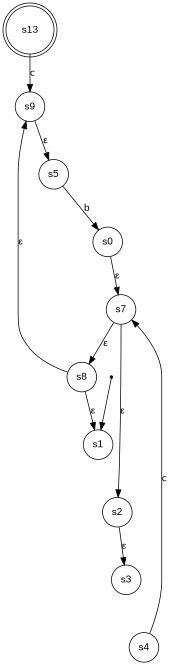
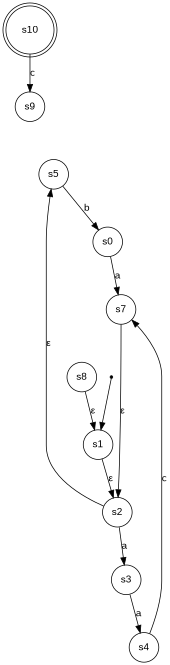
  digraph {
    fontname="Liberation Sans"
    rankdir=TB
    node [fontname="Liberation Sans" shape=circle]
    edge [fontname="Liberation Sans"]
-   s10 [shape=doublecircle label=s13]
+   s10 [shape=doublecircle]
    s9
    s8
    s1
    s2
    s3
    s5
    s4
    n9 [label=s0]
    s7
    "" [shape=point]
    s10 -> s9 [label=c]
-   s8 -> s9 [label="ε"]
    s8 -> s1 [label="ε"]
-   s2 -> s3 [label="ε"]
-   s9 -> s5 [label="ε"]
+   s1 -> s2 [label="ε"]
+   s2 -> s3 [label=a]
+   s2 -> s5 [label="ε"]
+   s3 -> s4 [label=a]
    s5 -> n9 [label=b]
    s4 -> s7 [label=c]
-   n9 -> s7 [label="ε"]
-   s7 -> s8 [label="ε"]
+   n9 -> s7 [label=a]
    s7 -> s2 [label="ε"]
    "" -> s1
  }
